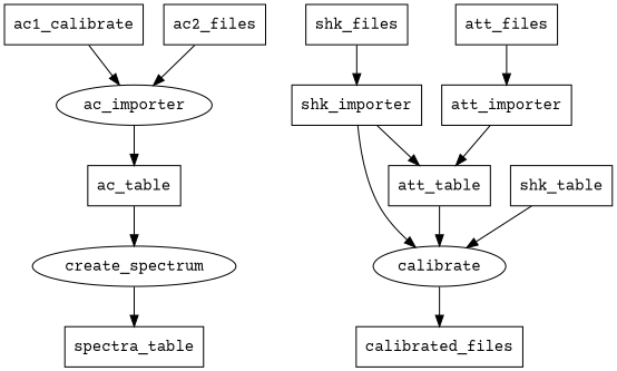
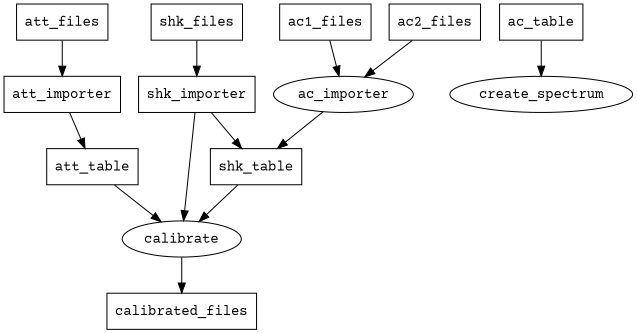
  digraph {
    fontname="Courier Prime"
    node [fontname="Courier Prime" shape=box]
    edge [fontname="Courier Prime"]
    ac_importer [shape=oval]
-   ac1_files [label=ac1_calibrate]
+   ac1_files
    ac_table
    ac2_files
    shk_files
    shk_importer
    shk_table
    calibrate [shape=oval]
    att_files
    att_importer
    att_table
    n12 [label=calibrated_files]
    create_spectrum [shape=oval]
-   spectra_table
-   ac_importer -> ac_table
+   ac_importer -> shk_table
    ac1_files -> ac_importer
    ac_table -> create_spectrum
    ac2_files -> ac_importer
    shk_files -> shk_importer
-   shk_importer -> att_table
+   shk_importer -> shk_table
    shk_importer -> calibrate
    shk_table -> calibrate
    calibrate -> n12
    att_files -> att_importer
    att_importer -> att_table
    att_table -> calibrate
-   create_spectrum -> spectra_table
  }
